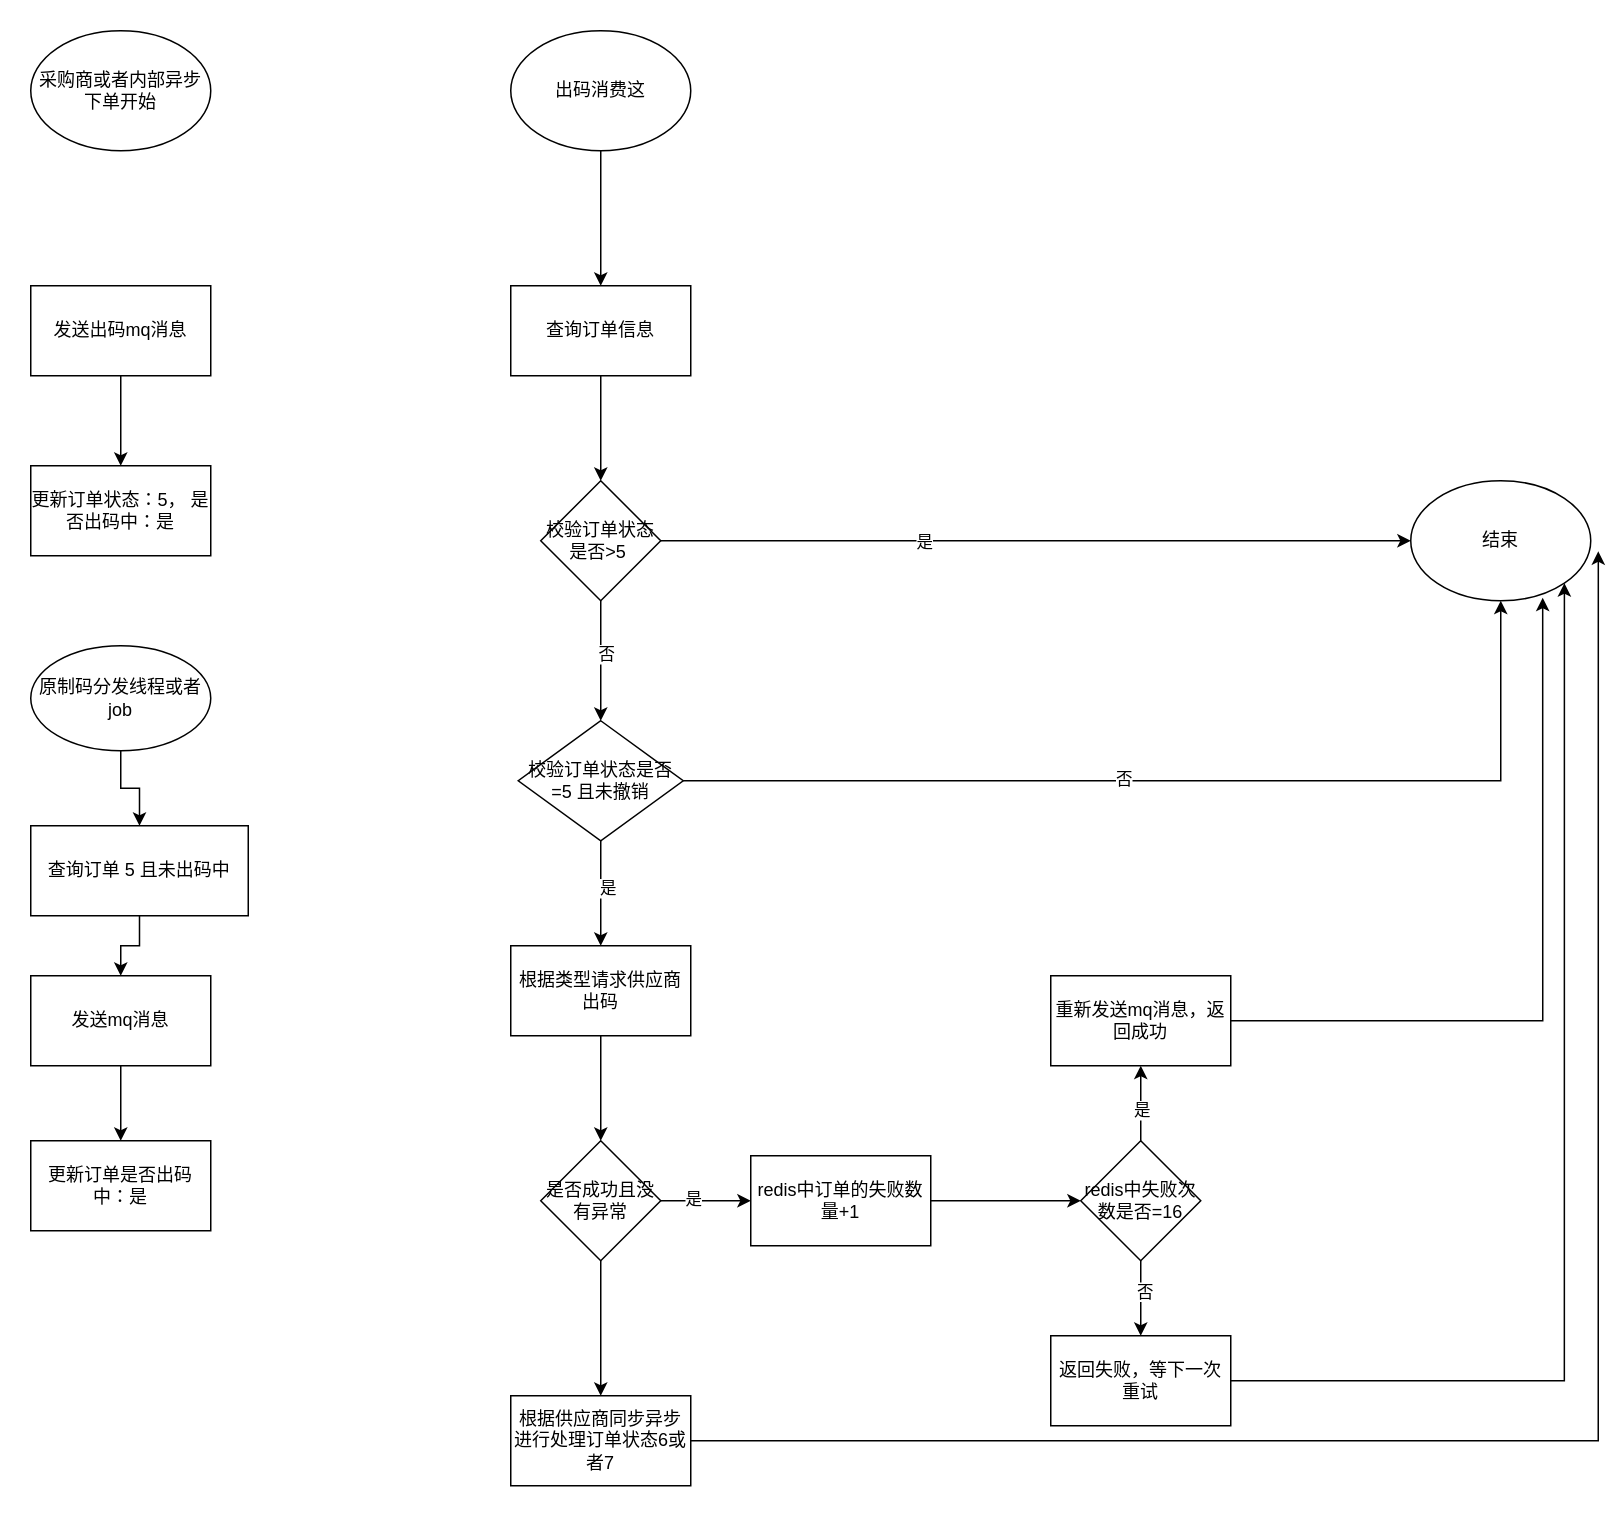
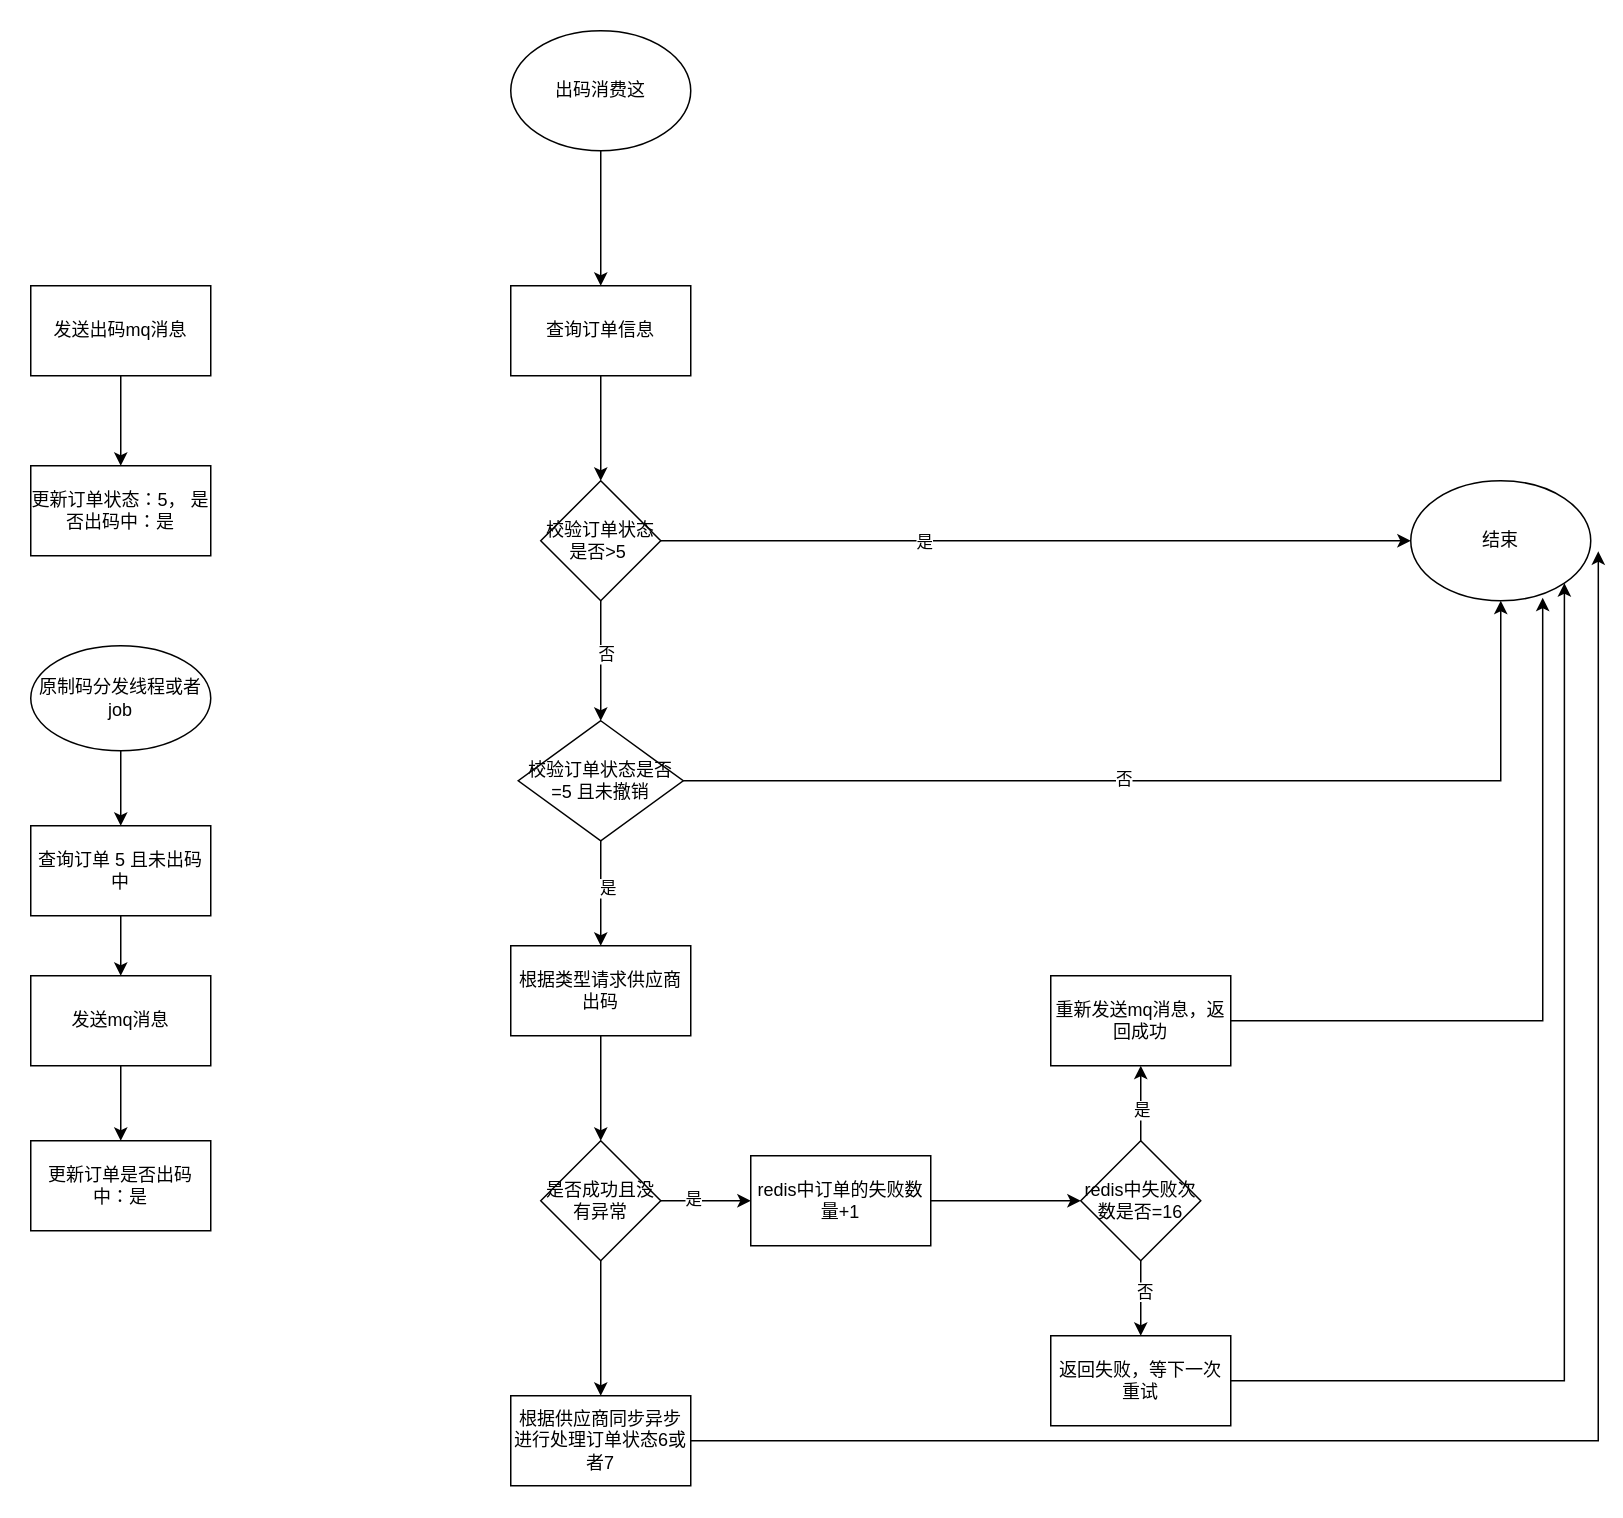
  <mxCell id="0" />
  <mxCell id="1" parent="0" />
- <mxCell id="2" value="采购商或者内部异步下单开始" style="ellipse;whiteSpace=wrap;html=1;" vertex="1" parent="1"><mxGeometry x="20" y="20" width="120" height="80" as="geometry" /></mxCell>
  <mxCell id="3" value="" style="edgeStyle=orthogonalEdgeStyle;rounded=0;orthogonalLoop=1;jettySize=auto;html=1;" edge="1" parent="1" source="4" target="5"><mxGeometry relative="1" as="geometry" /></mxCell>
  <mxCell id="4" value="发送出码mq消息" style="whiteSpace=wrap;html=1;" vertex="1" parent="1"><mxGeometry x="20" y="190" width="120" height="60" as="geometry" /></mxCell>
  <mxCell id="5" value="更新订单状态：5， 是否出码中：是" style="whiteSpace=wrap;html=1;" vertex="1" parent="1"><mxGeometry x="20" y="310" width="120" height="60" as="geometry" /></mxCell>
  <mxCell id="6" value="" style="edgeStyle=orthogonalEdgeStyle;rounded=0;orthogonalLoop=1;jettySize=auto;html=1;" edge="1" parent="1" source="7" target="9"><mxGeometry relative="1" as="geometry" /></mxCell>
  <mxCell id="7" value="出码消费这" style="ellipse;whiteSpace=wrap;html=1;" vertex="1" parent="1"><mxGeometry x="340" y="20" width="120" height="80" as="geometry" /></mxCell>
  <mxCell id="8" value="" style="edgeStyle=orthogonalEdgeStyle;rounded=0;orthogonalLoop=1;jettySize=auto;html=1;" edge="1" parent="1" source="9" target="14"><mxGeometry relative="1" as="geometry" /></mxCell>
  <mxCell id="9" value="查询订单信息" style="whiteSpace=wrap;html=1;" vertex="1" parent="1"><mxGeometry x="340" y="190" width="120" height="60" as="geometry" /></mxCell>
  <mxCell id="10" value="" style="edgeStyle=orthogonalEdgeStyle;rounded=0;orthogonalLoop=1;jettySize=auto;html=1;entryX=0;entryY=0.5;entryDx=0;entryDy=0;" edge="1" parent="1" source="14" target="20"><mxGeometry relative="1" as="geometry"><mxPoint x="500" y="360" as="targetPoint" /></mxGeometry></mxCell>
  <mxCell id="11" value="是" style="edgeLabel;html=1;align=center;verticalAlign=middle;resizable=0;points=[];" vertex="1" connectable="0" parent="10"><mxGeometry x="-0.3" relative="1" as="geometry"><mxPoint as="offset" /></mxGeometry></mxCell>
  <mxCell id="12" value="" style="edgeStyle=orthogonalEdgeStyle;rounded=0;orthogonalLoop=1;jettySize=auto;html=1;" edge="1" parent="1" source="14" target="19"><mxGeometry relative="1" as="geometry" /></mxCell>
  <mxCell id="13" value="否" style="edgeLabel;html=1;align=center;verticalAlign=middle;resizable=0;points=[];" vertex="1" connectable="0" parent="12"><mxGeometry x="-0.125" y="3" relative="1" as="geometry"><mxPoint as="offset" /></mxGeometry></mxCell>
  <mxCell id="14" value="校验订单状态是否&amp;gt;5&amp;nbsp;" style="rhombus;whiteSpace=wrap;html=1;" vertex="1" parent="1"><mxGeometry x="360" y="320" width="80" height="80" as="geometry" /></mxCell>
  <mxCell id="15" value="" style="edgeStyle=orthogonalEdgeStyle;rounded=0;orthogonalLoop=1;jettySize=auto;html=1;entryX=0.5;entryY=1;entryDx=0;entryDy=0;" edge="1" parent="1" source="19" target="20"><mxGeometry relative="1" as="geometry"><mxPoint x="530" y="520" as="targetPoint" /></mxGeometry></mxCell>
  <mxCell id="16" value="否" style="edgeLabel;html=1;align=center;verticalAlign=middle;resizable=0;points=[];" vertex="1" connectable="0" parent="15"><mxGeometry x="-0.12" y="2" relative="1" as="geometry"><mxPoint as="offset" /></mxGeometry></mxCell>
  <mxCell id="17" value="" style="edgeStyle=orthogonalEdgeStyle;rounded=0;orthogonalLoop=1;jettySize=auto;html=1;" edge="1" parent="1" source="19" target="22"><mxGeometry relative="1" as="geometry" /></mxCell>
  <mxCell id="18" value="是" style="edgeLabel;html=1;align=center;verticalAlign=middle;resizable=0;points=[];" vertex="1" connectable="0" parent="17"><mxGeometry x="-0.111" y="4" relative="1" as="geometry"><mxPoint as="offset" /></mxGeometry></mxCell>
  <mxCell id="19" value="校验订单状态是否=5 且未撤销" style="rhombus;whiteSpace=wrap;html=1;" vertex="1" parent="1"><mxGeometry x="345" y="480" width="110" height="80" as="geometry" /></mxCell>
  <mxCell id="20" value="结束" style="ellipse;whiteSpace=wrap;html=1;" vertex="1" parent="1"><mxGeometry x="940" y="320" width="120" height="80" as="geometry" /></mxCell>
  <mxCell id="21" value="" style="edgeStyle=orthogonalEdgeStyle;rounded=0;orthogonalLoop=1;jettySize=auto;html=1;" edge="1" parent="1" source="22" target="26"><mxGeometry relative="1" as="geometry" /></mxCell>
  <mxCell id="22" value="根据类型请求供应商出码" style="whiteSpace=wrap;html=1;" vertex="1" parent="1"><mxGeometry x="340" y="630" width="120" height="60" as="geometry" /></mxCell>
  <mxCell id="23" value="" style="edgeStyle=orthogonalEdgeStyle;rounded=0;orthogonalLoop=1;jettySize=auto;html=1;" edge="1" parent="1" source="26" target="28"><mxGeometry relative="1" as="geometry" /></mxCell>
  <mxCell id="24" value="是" style="edgeLabel;html=1;align=center;verticalAlign=middle;resizable=0;points=[];" vertex="1" connectable="0" parent="23"><mxGeometry x="-0.3" y="2" relative="1" as="geometry"><mxPoint as="offset" /></mxGeometry></mxCell>
  <mxCell id="25" value="" style="edgeStyle=orthogonalEdgeStyle;rounded=0;orthogonalLoop=1;jettySize=auto;html=1;" edge="1" parent="1" source="26" target="29"><mxGeometry relative="1" as="geometry" /></mxCell>
  <mxCell id="26" value="是否成功且没有异常" style="rhombus;whiteSpace=wrap;html=1;" vertex="1" parent="1"><mxGeometry x="360" y="760" width="80" height="80" as="geometry" /></mxCell>
  <mxCell id="27" value="" style="edgeStyle=orthogonalEdgeStyle;rounded=0;orthogonalLoop=1;jettySize=auto;html=1;" edge="1" parent="1" source="28" target="34"><mxGeometry relative="1" as="geometry" /></mxCell>
  <mxCell id="28" value="redis中订单的失败数量+1" style="whiteSpace=wrap;html=1;" vertex="1" parent="1"><mxGeometry x="500" y="770" width="120" height="60" as="geometry" /></mxCell>
  <mxCell id="29" value="根据供应商同步异步进行处理订单状态6或者7" style="whiteSpace=wrap;html=1;" vertex="1" parent="1"><mxGeometry x="340" y="930" width="120" height="60" as="geometry" /></mxCell>
  <mxCell id="30" value="" style="edgeStyle=orthogonalEdgeStyle;rounded=0;orthogonalLoop=1;jettySize=auto;html=1;" edge="1" parent="1" source="34" target="36"><mxGeometry relative="1" as="geometry" /></mxCell>
  <mxCell id="31" value="是" style="edgeLabel;html=1;align=center;verticalAlign=middle;resizable=0;points=[];" vertex="1" connectable="0" parent="30"><mxGeometry x="-0.156" relative="1" as="geometry"><mxPoint as="offset" /></mxGeometry></mxCell>
  <mxCell id="32" value="" style="edgeStyle=orthogonalEdgeStyle;rounded=0;orthogonalLoop=1;jettySize=auto;html=1;" edge="1" parent="1" source="34" target="39"><mxGeometry relative="1" as="geometry" /></mxCell>
  <mxCell id="33" value="否" style="edgeLabel;html=1;align=center;verticalAlign=middle;resizable=0;points=[];" vertex="1" connectable="0" parent="32"><mxGeometry x="-0.2" y="2" relative="1" as="geometry"><mxPoint as="offset" /></mxGeometry></mxCell>
  <mxCell id="34" value="redis中失败次数是否=16" style="rhombus;whiteSpace=wrap;html=1;" vertex="1" parent="1"><mxGeometry x="720" y="760" width="80" height="80" as="geometry" /></mxCell>
  <mxCell id="35" style="edgeStyle=orthogonalEdgeStyle;rounded=0;orthogonalLoop=1;jettySize=auto;html=1;entryX=1.042;entryY=0.588;entryDx=0;entryDy=0;entryPerimeter=0;" edge="1" parent="1" source="29" target="20"><mxGeometry relative="1" as="geometry" /></mxCell>
  <mxCell id="36" value="重新发送mq消息，返回成功" style="whiteSpace=wrap;html=1;" vertex="1" parent="1"><mxGeometry x="700" y="650" width="120" height="60" as="geometry" /></mxCell>
  <mxCell id="37" style="edgeStyle=orthogonalEdgeStyle;rounded=0;orthogonalLoop=1;jettySize=auto;html=1;entryX=0.733;entryY=0.975;entryDx=0;entryDy=0;entryPerimeter=0;" edge="1" parent="1" source="36" target="20"><mxGeometry relative="1" as="geometry" /></mxCell>
  <mxCell id="38" style="edgeStyle=orthogonalEdgeStyle;rounded=0;orthogonalLoop=1;jettySize=auto;html=1;entryX=1;entryY=1;entryDx=0;entryDy=0;" edge="1" parent="1" source="39" target="20"><mxGeometry relative="1" as="geometry" /></mxCell>
  <mxCell id="39" value="返回失败，等下一次重试" style="whiteSpace=wrap;html=1;" vertex="1" parent="1"><mxGeometry x="700" y="890" width="120" height="60" as="geometry" /></mxCell>
  <mxCell id="40" value="" style="edgeStyle=orthogonalEdgeStyle;rounded=0;orthogonalLoop=1;jettySize=auto;html=1;" edge="1" parent="1" source="41" target="43"><mxGeometry relative="1" as="geometry" /></mxCell>
  <mxCell id="41" value="原制码分发线程或者job" style="ellipse;whiteSpace=wrap;html=1;" vertex="1" parent="1"><mxGeometry x="20" y="430" width="120" height="70" as="geometry" /></mxCell>
  <mxCell id="42" value="" style="edgeStyle=orthogonalEdgeStyle;rounded=0;orthogonalLoop=1;jettySize=auto;html=1;" edge="1" parent="1" source="43" target="45"><mxGeometry relative="1" as="geometry" /></mxCell>
- <mxCell id="43" value="查询订单 5 且未出码中" style="whiteSpace=wrap;html=1;" vertex="1" parent="1"><mxGeometry x="20" y="550" width="145" height="60" as="geometry" /></mxCell>
+ <mxCell id="43" value="查询订单 5 且未出码中" style="whiteSpace=wrap;html=1;" vertex="1" parent="1"><mxGeometry x="20" y="550" width="120" height="60" as="geometry" /></mxCell>
  <mxCell id="44" value="" style="edgeStyle=orthogonalEdgeStyle;rounded=0;orthogonalLoop=1;jettySize=auto;html=1;" edge="1" parent="1" source="45" target="46"><mxGeometry relative="1" as="geometry" /></mxCell>
  <mxCell id="45" value="发送mq消息" style="whiteSpace=wrap;html=1;" vertex="1" parent="1"><mxGeometry x="20" y="650" width="120" height="60" as="geometry" /></mxCell>
  <mxCell id="46" value="更新订单是否出码中：是" style="whiteSpace=wrap;html=1;" vertex="1" parent="1"><mxGeometry x="20" y="760" width="120" height="60" as="geometry" /></mxCell>
